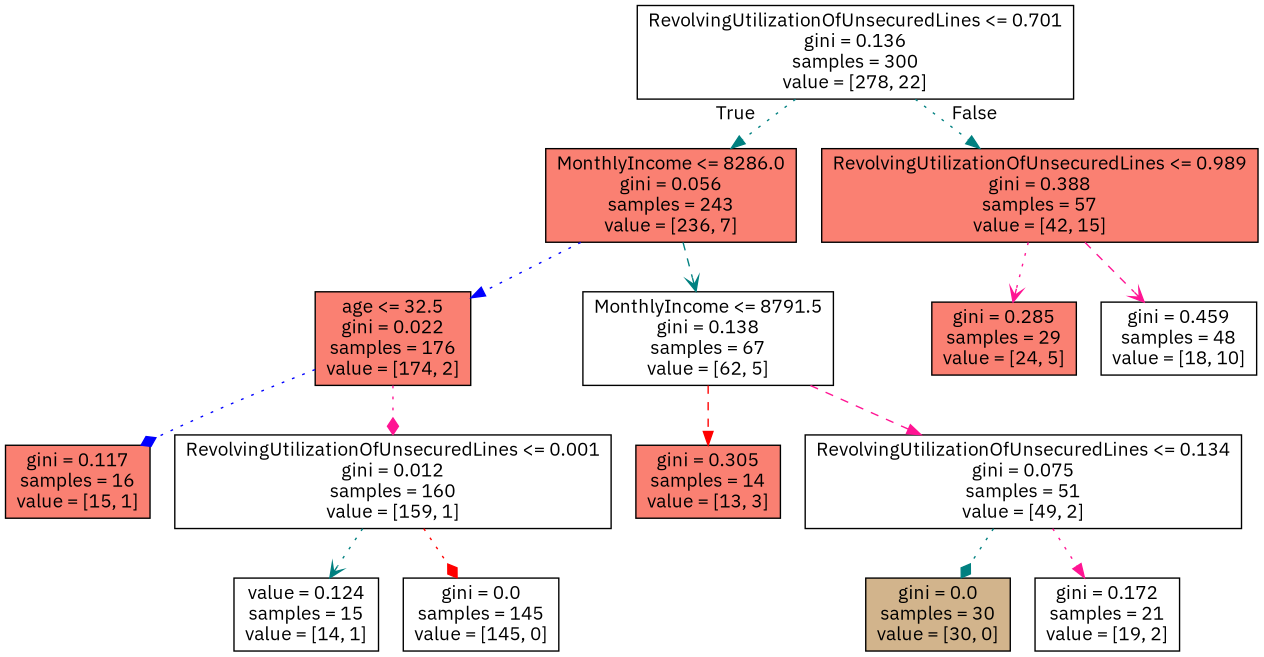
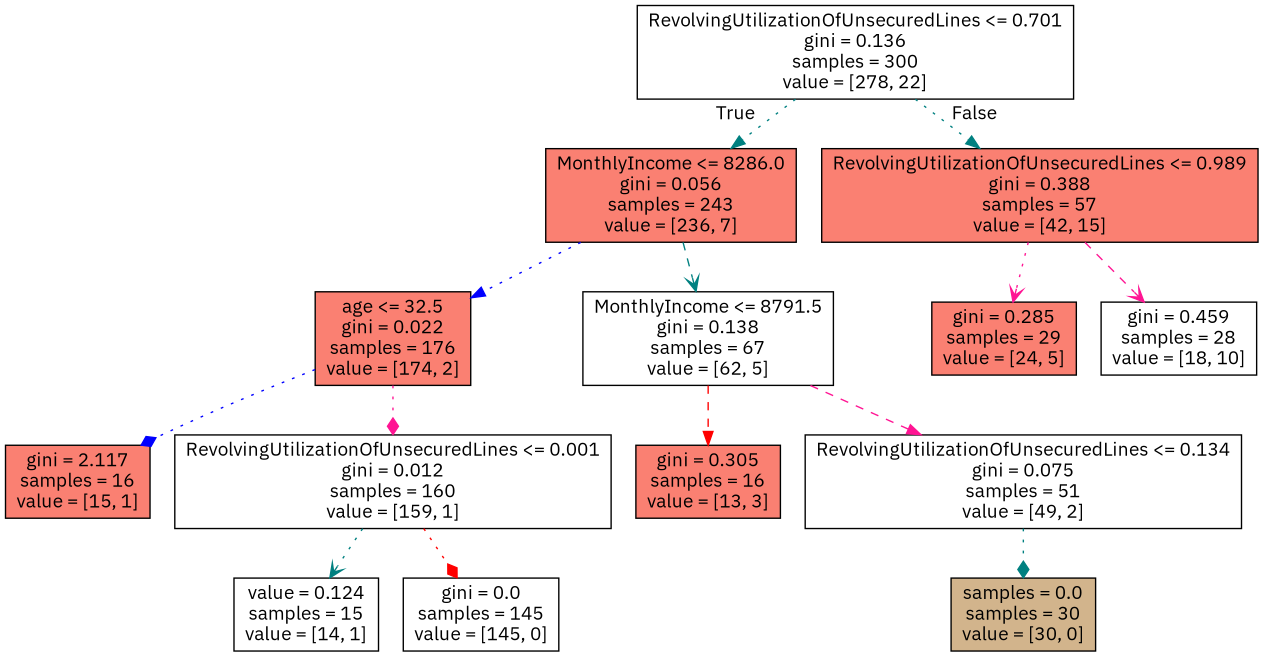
  digraph {
    fontname="IBM Plex Sans"
    node [fillcolor=white fontname="IBM Plex Sans" shape=box style=filled]
    edge [arrowhead=normal color=teal fontname="IBM Plex Sans" style=dotted]
    n1 [label="RevolvingUtilizationOfUnsecuredLines <= 0.701\ngini = 0.136\nsamples = 300\nvalue = [278, 22]"]
    n2 [fillcolor=salmon label="MonthlyIncome <= 8286.0\ngini = 0.056\nsamples = 243\nvalue = [236, 7]"]
    n3 [fillcolor=salmon label="RevolvingUtilizationOfUnsecuredLines <= 0.989\ngini = 0.388\nsamples = 57\nvalue = [42, 15]"]
    n4 [fillcolor=salmon label="age <= 32.5\ngini = 0.022\nsamples = 176\nvalue = [174, 2]"]
    n5 [label="MonthlyIncome <= 8791.5\ngini = 0.138\nsamples = 67\nvalue = [62, 5]"]
    n6 [fillcolor=salmon label="gini = 0.285\nsamples = 29\nvalue = [24, 5]"]
-   n7 [label="gini = 0.459\nsamples = 48\nvalue = [18, 10]"]
-   n8 [fillcolor=salmon label="gini = 0.117\nsamples = 16\nvalue = [15, 1]"]
+   n7 [label="gini = 0.459\nsamples = 28\nvalue = [18, 10]"]
+   n8 [fillcolor=salmon label="gini = 2.117\nsamples = 16\nvalue = [15, 1]"]
    n9 [label="RevolvingUtilizationOfUnsecuredLines <= 0.001\ngini = 0.012\nsamples = 160\nvalue = [159, 1]"]
-   n10 [fillcolor=salmon label="gini = 0.305\nsamples = 14\nvalue = [13, 3]"]
+   n10 [fillcolor=salmon label="gini = 0.305\nsamples = 16\nvalue = [13, 3]"]
    n11 [label="RevolvingUtilizationOfUnsecuredLines <= 0.134\ngini = 0.075\nsamples = 51\nvalue = [49, 2]"]
    n12 [label="value = 0.124\nsamples = 15\nvalue = [14, 1]"]
    n13 [label="gini = 0.0\nsamples = 145\nvalue = [145, 0]"]
-   n14 [fillcolor=tan label="gini = 0.0\nsamples = 30\nvalue = [30, 0]"]
-   n15 [label="gini = 0.172\nsamples = 21\nvalue = [19, 2]"]
+   n14 [fillcolor=tan label="samples = 0.0\nsamples = 30\nvalue = [30, 0]"]
    n1 -> n2 [headlabel=True labelangle=45 labeldistance=2.5]
    n1 -> n3 [headlabel=False labelangle=-45 labeldistance=2.5]
    n2 -> n4 [color=blue]
    n2 -> n5 [arrowhead=vee style=dashed]
    n3 -> n6 [arrowhead=vee color=deeppink]
    n3 -> n7 [arrowhead=vee color=deeppink style=dashed]
    n4 -> n8 [arrowhead=diamond color=blue]
    n4 -> n9 [arrowhead=diamond color=deeppink]
    n5 -> n10 [color=red style=dashed]
    n5 -> n11 [color=deeppink style=dashed]
    n9 -> n12 [arrowhead=vee]
    n9 -> n13 [arrowhead=diamond color=red]
    n11 -> n14 [arrowhead=diamond]
-   n11 -> n15 [color=deeppink]
  }
